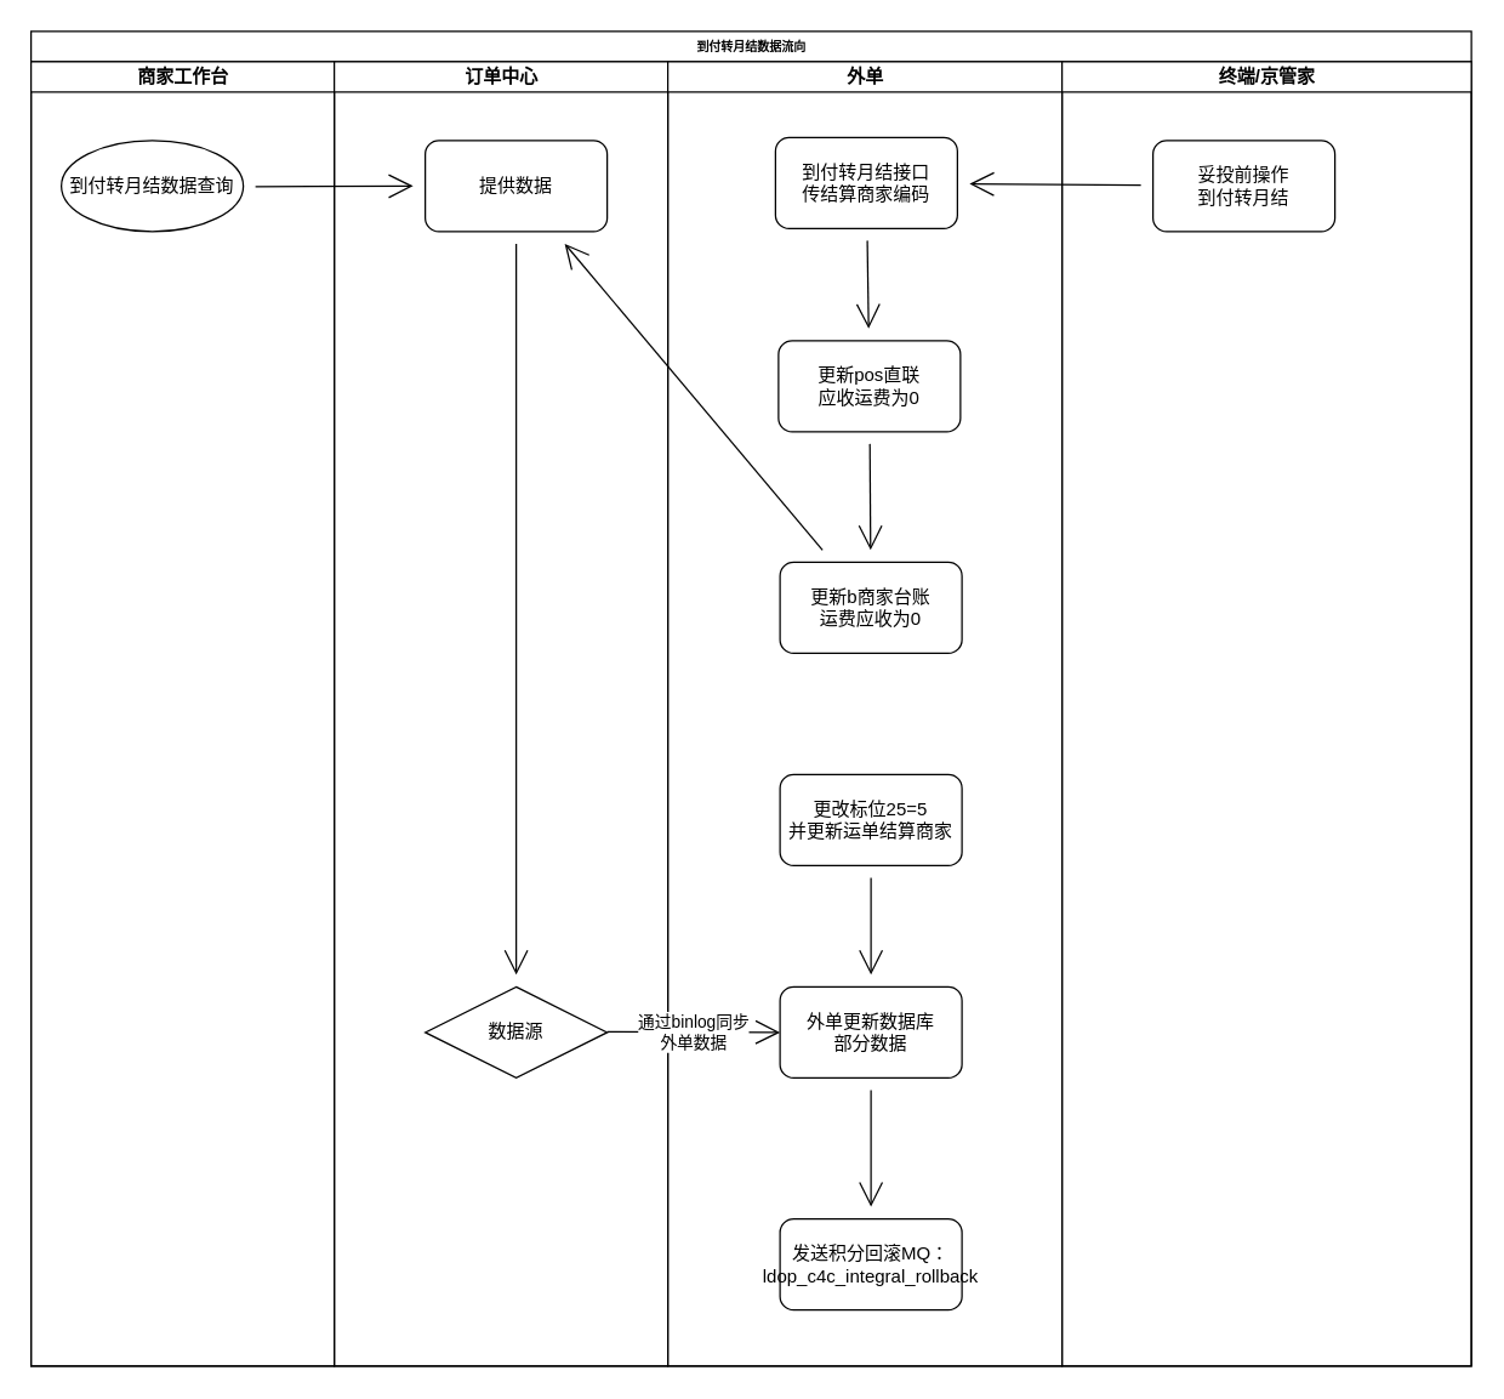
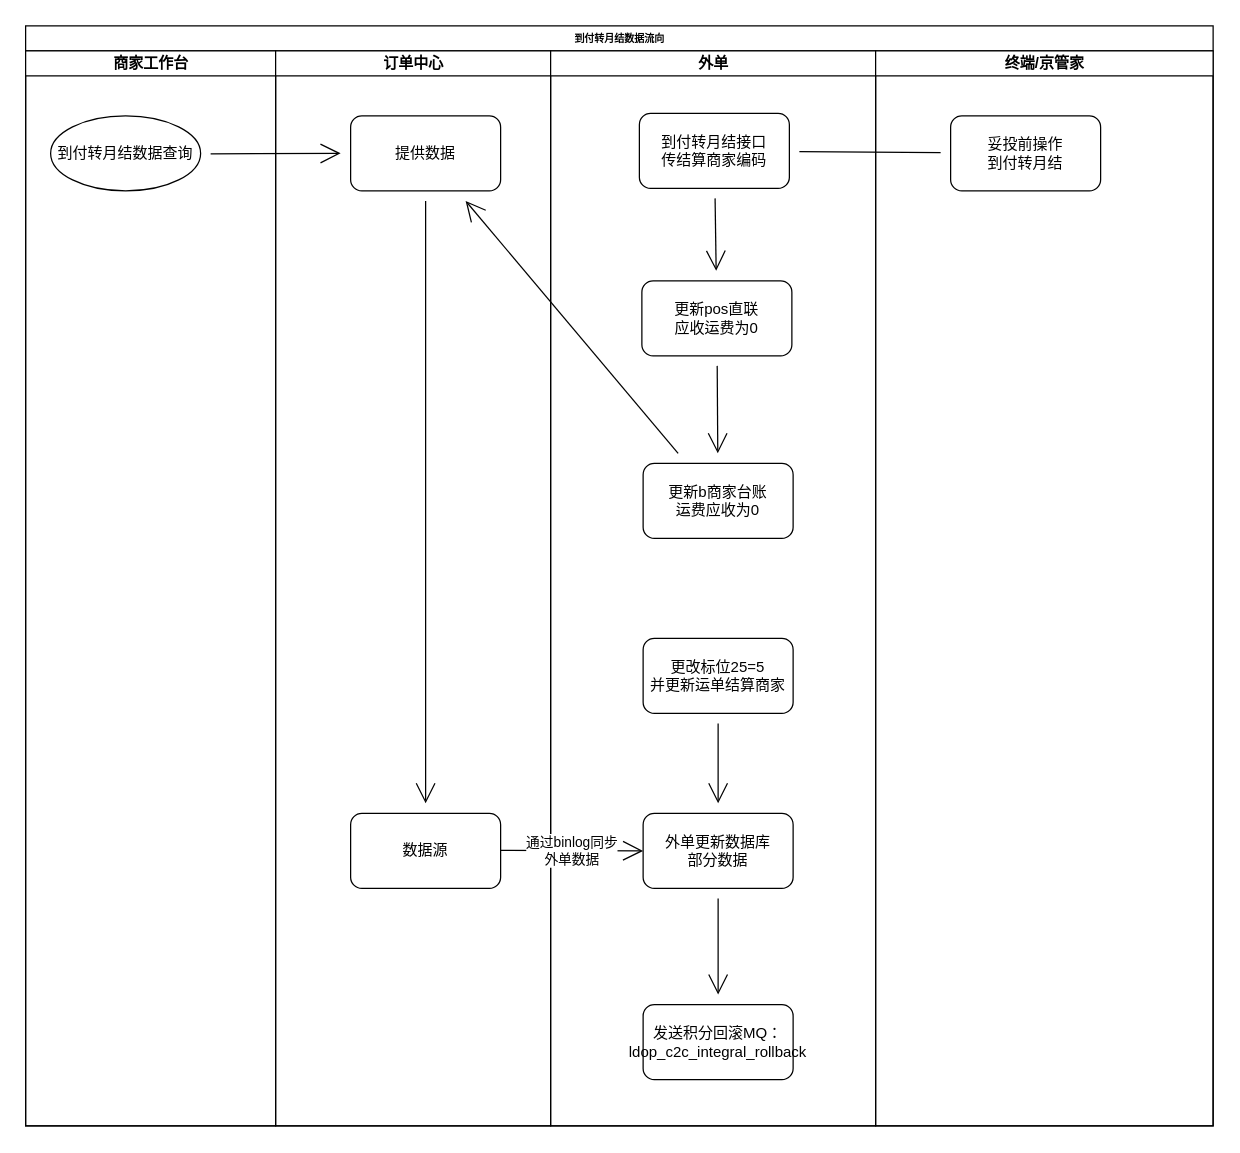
  <mxCell id="0" />
  <mxCell id="1" parent="0" />
  <mxCell id="2" value="到付转月结数据流向" style="swimlane;html=1;childLayout=stackLayout;startSize=20;rounded=0;shadow=0;labelBackgroundColor=none;strokeWidth=1;fontFamily=Verdana;fontSize=8;align=center;" parent="1" vertex="1"><mxGeometry x="20" y="20" width="950" height="880" as="geometry" /></mxCell>
  <mxCell id="3" value="商家工作台" style="swimlane;html=1;startSize=20;" parent="2" vertex="1"><mxGeometry y="20" width="200" height="860" as="geometry" /></mxCell>
  <mxCell id="4" value="到付转月结数据查询" style="ellipse;whiteSpace=wrap;html=1;hachureGap=4;" vertex="1" parent="3"><mxGeometry x="20" y="52" width="120" height="60" as="geometry" /></mxCell>
  <mxCell id="5" value="订单中心" style="swimlane;html=1;startSize=20;" parent="2" vertex="1"><mxGeometry x="200" y="20" width="220" height="860" as="geometry" /></mxCell>
  <mxCell id="6" value="提供数据" style="rounded=1;whiteSpace=wrap;html=1;hachureGap=4;" vertex="1" parent="5"><mxGeometry x="60" y="52" width="120" height="60" as="geometry" /></mxCell>
- <mxCell id="7" value="数据源" style="rhombus;whiteSpace=wrap;html=1;hachureGap=4;" vertex="1" parent="5"><mxGeometry x="60" y="610" width="120" height="60" as="geometry" /></mxCell>
+ <mxCell id="7" value="数据源" style="rounded=1;whiteSpace=wrap;html=1;hachureGap=4;" vertex="1" parent="5"><mxGeometry x="60" y="610" width="120" height="60" as="geometry" /></mxCell>
  <mxCell id="8" value="" style="edgeStyle=none;curved=1;rounded=0;orthogonalLoop=1;jettySize=auto;html=1;endArrow=open;startSize=14;endSize=14;sourcePerimeterSpacing=8;targetPerimeterSpacing=8;" edge="1" parent="5" source="6" target="7"><mxGeometry relative="1" as="geometry" /></mxCell>
  <mxCell id="9" value="外单" style="swimlane;html=1;startSize=20;" parent="2" vertex="1"><mxGeometry x="420" y="20" width="260" height="860" as="geometry" /></mxCell>
  <mxCell id="10" value="更新b商家台账&lt;br&gt;运费应收为0" style="rounded=1;whiteSpace=wrap;html=1;hachureGap=4;" vertex="1" parent="9"><mxGeometry x="74" y="330" width="120" height="60" as="geometry" /></mxCell>
  <mxCell id="11" value="更改标位25=5&lt;br&gt;并更新运单结算商家" style="rounded=1;whiteSpace=wrap;html=1;hachureGap=4;" vertex="1" parent="9"><mxGeometry x="74" y="470" width="120" height="60" as="geometry" /></mxCell>
  <mxCell id="12" value="" style="edgeStyle=none;curved=1;rounded=0;orthogonalLoop=1;jettySize=auto;html=1;endArrow=open;startSize=14;endSize=14;sourcePerimeterSpacing=8;targetPerimeterSpacing=8;" edge="1" parent="9" source="10" target="6"><mxGeometry relative="1" as="geometry" /></mxCell>
  <mxCell id="13" value="外单更新数据库&lt;br&gt;部分数据" style="rounded=1;whiteSpace=wrap;html=1;hachureGap=4;" vertex="1" parent="9"><mxGeometry x="74" y="610" width="120" height="60" as="geometry" /></mxCell>
  <mxCell id="14" value="" style="edgeStyle=none;curved=1;rounded=0;orthogonalLoop=1;jettySize=auto;html=1;endArrow=open;startSize=14;endSize=14;sourcePerimeterSpacing=8;targetPerimeterSpacing=8;" edge="1" parent="9" source="11" target="13"><mxGeometry relative="1" as="geometry" /></mxCell>
  <mxCell id="15" value="通过binlog同步&lt;br&gt;外单数据" style="edgeStyle=none;orthogonalLoop=1;jettySize=auto;html=1;rounded=0;endArrow=open;startSize=14;endSize=14;sourcePerimeterSpacing=8;targetPerimeterSpacing=8;curved=1;entryX=0;entryY=0.5;entryDx=0;entryDy=0;exitX=0;exitY=0.5;exitDx=0;exitDy=0;" edge="1" parent="9" target="13"><mxGeometry width="120" relative="1" as="geometry"><mxPoint x="-40" y="639.5" as="sourcePoint" /><mxPoint x="80" y="639.5" as="targetPoint" /><Array as="points" /></mxGeometry></mxCell>
  <mxCell id="16" value="终端/京管家" style="swimlane;html=1;startSize=20;" vertex="1" parent="2"><mxGeometry x="680" y="20" width="270" height="860" as="geometry" /></mxCell>
  <mxCell id="17" value="妥投前操作&lt;br&gt;到付转月结" style="rounded=1;whiteSpace=wrap;html=1;hachureGap=4;" vertex="1" parent="16"><mxGeometry x="60" y="52" width="120" height="60" as="geometry" /></mxCell>
  <mxCell id="18" value="" style="edgeStyle=none;curved=1;rounded=0;orthogonalLoop=1;jettySize=auto;html=1;endArrow=open;startSize=14;endSize=14;sourcePerimeterSpacing=8;targetPerimeterSpacing=8;" edge="1" parent="2" source="4" target="6"><mxGeometry relative="1" as="geometry" /></mxCell>
  <mxCell id="19" value="" style="edgeStyle=none;curved=1;rounded=0;orthogonalLoop=1;jettySize=auto;html=1;endArrow=open;startSize=14;endSize=14;sourcePerimeterSpacing=8;targetPerimeterSpacing=8;" edge="1" parent="1" source="20" target="23"><mxGeometry relative="1" as="geometry" /></mxCell>
  <mxCell id="20" value="到付转月结接口&lt;br&gt;传结算商家编码" style="rounded=1;whiteSpace=wrap;html=1;hachureGap=4;" vertex="1" parent="1"><mxGeometry x="511" y="90" width="120" height="60" as="geometry" /></mxCell>
- <mxCell id="21" value="" style="edgeStyle=none;curved=1;rounded=0;orthogonalLoop=1;jettySize=auto;html=1;endArrow=open;startSize=14;endSize=14;sourcePerimeterSpacing=8;targetPerimeterSpacing=8;" edge="1" parent="1" source="17" target="20"><mxGeometry relative="1" as="geometry" /></mxCell>
+ <mxCell id="21" value="" style="edgeStyle=none;curved=1;rounded=0;orthogonalLoop=1;jettySize=auto;html=1;endArrow=none;startSize=14;endSize=14;sourcePerimeterSpacing=8;targetPerimeterSpacing=8;" edge="1" parent="1" source="17" target="20"><mxGeometry relative="1" as="geometry" /></mxCell>
  <mxCell id="22" value="" style="edgeStyle=none;curved=1;rounded=0;orthogonalLoop=1;jettySize=auto;html=1;endArrow=open;startSize=14;endSize=14;sourcePerimeterSpacing=8;targetPerimeterSpacing=8;" edge="1" parent="1" source="23" target="10"><mxGeometry relative="1" as="geometry" /></mxCell>
  <mxCell id="23" value="更新pos直联&lt;br&gt;应收运费为0" style="rounded=1;whiteSpace=wrap;html=1;hachureGap=4;" vertex="1" parent="1"><mxGeometry x="513" y="224" width="120" height="60" as="geometry" /></mxCell>
- <mxCell id="24" value="发送积分回滚MQ：ldop_c4c_integral_rollback" style="rounded=1;whiteSpace=wrap;html=1;hachureGap=4;" vertex="1" parent="1"><mxGeometry x="514" y="803" width="120" height="60" as="geometry" /></mxCell>
+ <mxCell id="24" value="发送积分回滚MQ：ldop_c2c_integral_rollback" style="rounded=1;whiteSpace=wrap;html=1;hachureGap=4;" vertex="1" parent="1"><mxGeometry x="514" y="803" width="120" height="60" as="geometry" /></mxCell>
  <mxCell id="25" value="" style="edgeStyle=none;curved=1;rounded=0;orthogonalLoop=1;jettySize=auto;html=1;endArrow=open;startSize=14;endSize=14;sourcePerimeterSpacing=8;targetPerimeterSpacing=8;" edge="1" parent="1" source="13" target="24"><mxGeometry relative="1" as="geometry" /></mxCell>
